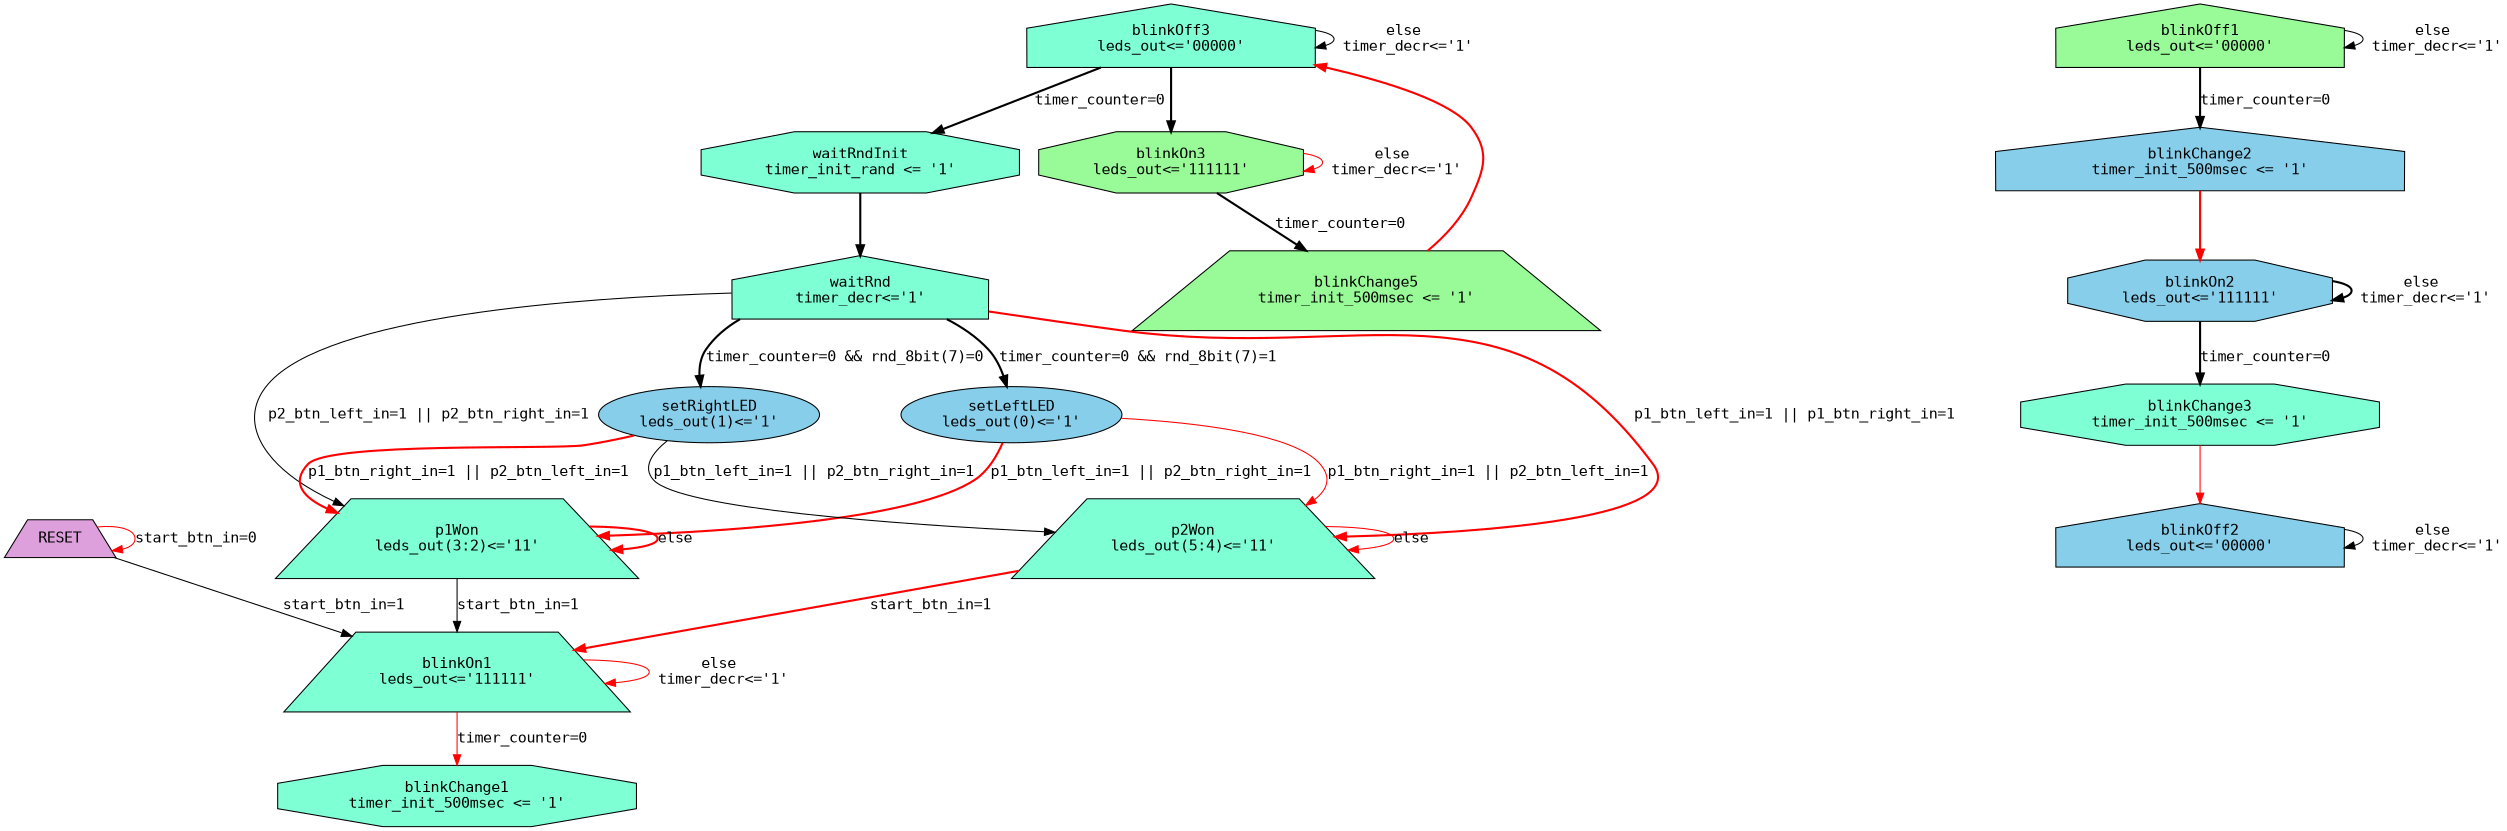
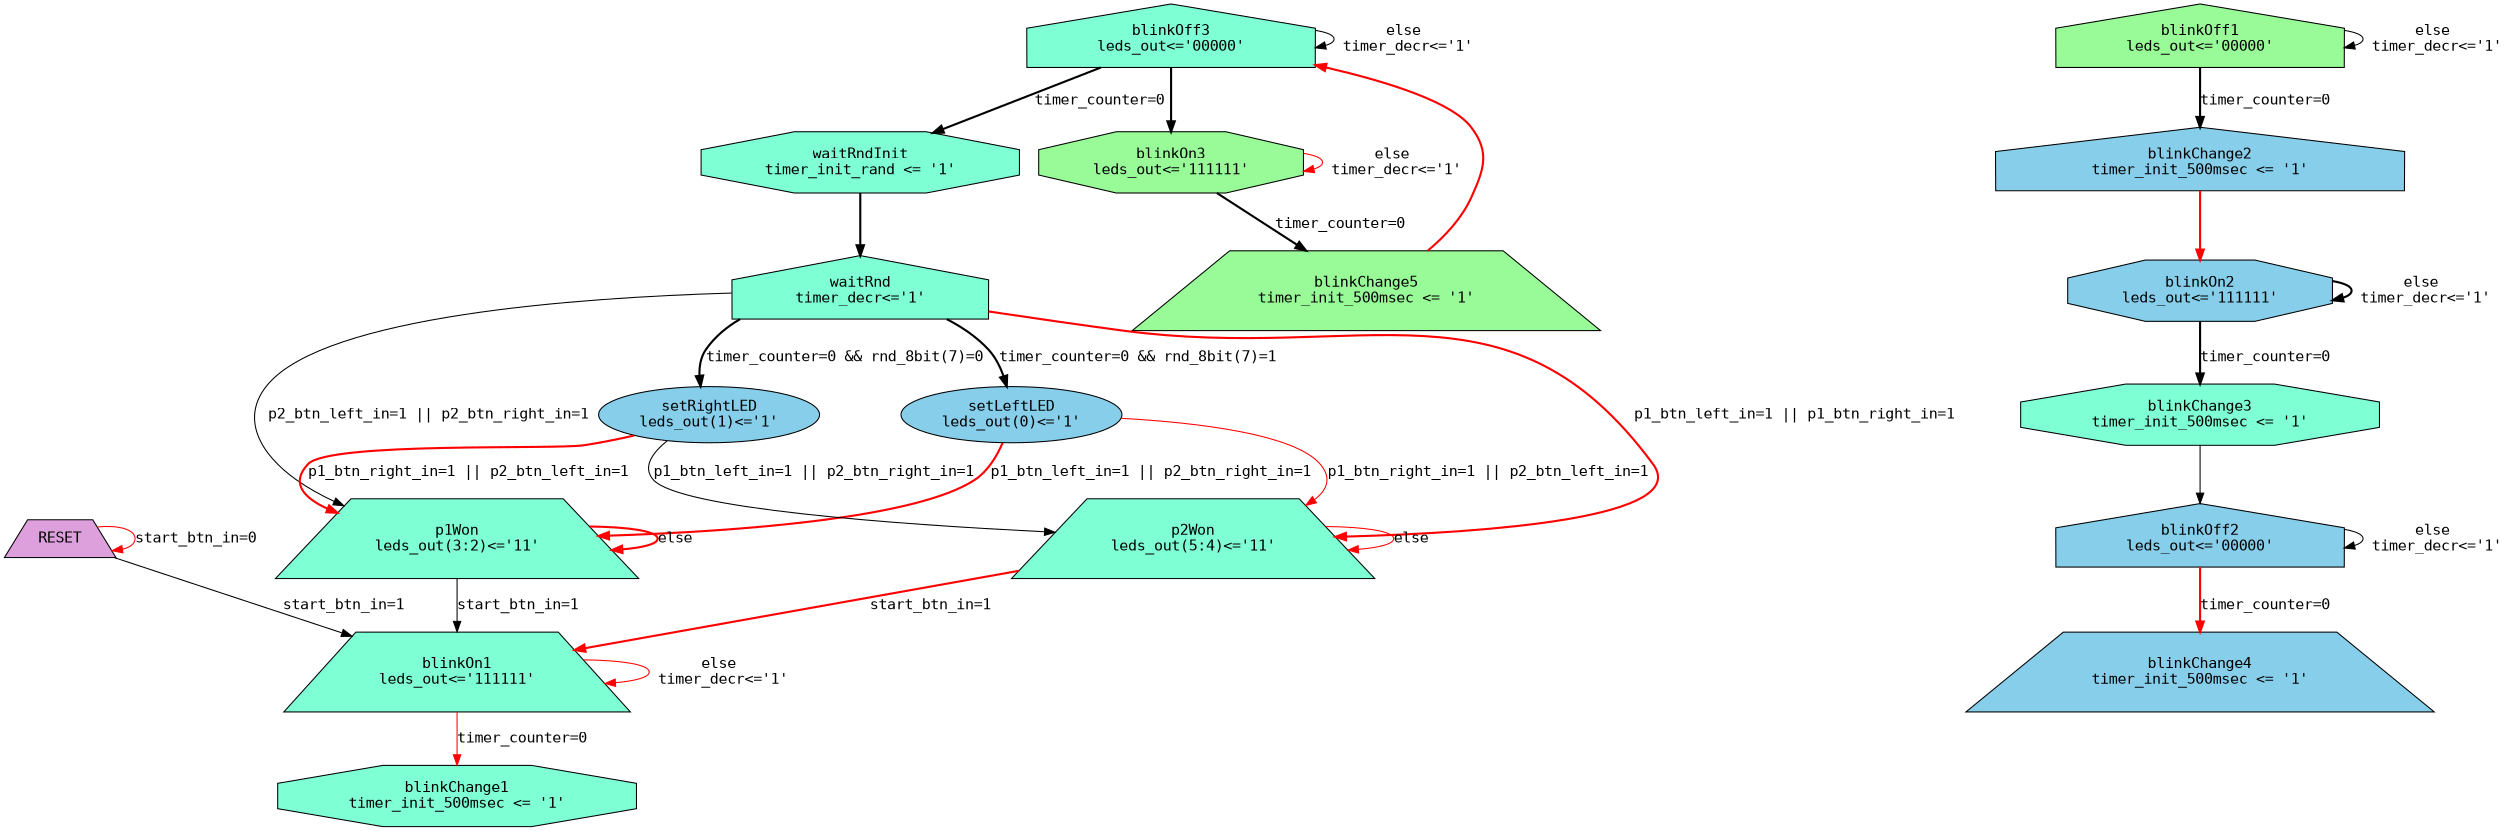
  digraph {
    fontname="DejaVu Sans Mono"
    node [fillcolor=aquamarine fontname="DejaVu Sans Mono" shape=trapezium style=filled]
    edge [color=black fontname="DejaVu Sans Mono" style=bold]
    n1 [fillcolor=plum label=RESET]
    n2 [label="blinkOn1\nleds_out<='111111'"]
    n3 [label="blinkChange1\ntimer_init_500msec <= '1'" shape=octagon]
    n4 [fillcolor=skyblue label="blinkOn2\nleds_out<='111111'" shape=octagon]
    n5 [label="blinkChange3\ntimer_init_500msec <= '1'" shape=octagon]
    n6 [fillcolor=skyblue label="blinkOff2\nleds_out<='00000'" shape=house]
    n7 [fillcolor=palegreen label="blinkOn3\nleds_out<='111111'" shape=octagon]
    n8 [fillcolor=palegreen label="blinkChange5\ntimer_init_500msec <= '1'"]
    n9 [label="blinkOff3\nleds_out<='00000'" shape=house]
    n10 [fillcolor=palegreen label="blinkOff1\nleds_out<='00000'" shape=house]
    n11 [fillcolor=skyblue label="blinkChange2\ntimer_init_500msec <= '1'" shape=house]
+   n12 [fillcolor=skyblue label="blinkChange4\ntimer_init_500msec <= '1'"]
    n13 [label="waitRndInit\ntimer_init_rand <= '1'" shape=octagon]
    n14 [label="waitRnd\ntimer_decr<='1'" shape=house]
    n15 [fillcolor=skyblue label="setLeftLED\nleds_out(0)<='1'" shape=ellipse]
    n16 [fillcolor=skyblue label="setRightLED\nleds_out(1)<='1'" shape=ellipse]
    n17 [label="p1Won\nleds_out(3:2)<='11'"]
    n18 [label="p2Won\nleds_out(5:4)<='11'"]
    n1 -> n1 [color=red label="start_btn_in=0" style=solid]
    n1 -> n2 [label="start_btn_in=1" style=solid]
    n2 -> n2 [color=red label="else\n timer_decr<='1'" style=solid]
    n2 -> n3 [color=red label="timer_counter=0" style=solid]
    n4 -> n4 [label="else\n timer_decr<='1'"]
    n4 -> n5 [label="timer_counter=0"]
-   n5 -> n6 [color=red style=solid]
+   n5 -> n6 [style=solid]
    n6 -> n6 [label="else\n timer_decr<='1'" style=solid]
+   n6 -> n12 [color=red label="timer_counter=0"]
    n7 -> n7 [color=red label="else\n timer_decr<='1'" style=solid]
    n7 -> n8 [label="timer_counter=0"]
    n8 -> n9 [color=red]
    n9 -> n7
    n9 -> n9 [label="else\n timer_decr<='1'" style=solid]
    n9 -> n13 [label="timer_counter=0"]
    n10 -> n10 [label="else\n timer_decr<='1'" style=solid]
    n10 -> n11 [label="timer_counter=0"]
    n11 -> n4 [color=red]
    n13 -> n14
    n14 -> n15 [label="timer_counter=0 && rnd_8bit(7)=1"]
    n14 -> n16 [label="timer_counter=0 && rnd_8bit(7)=0"]
    n14 -> n17 [label="p2_btn_left_in=1 || p2_btn_right_in=1" style=solid]
    n14 -> n18 [color=red label="p1_btn_left_in=1 || p1_btn_right_in=1"]
    n15 -> n17 [color=red label="p1_btn_left_in=1 || p2_btn_right_in=1"]
    n15 -> n18 [color=red label="p1_btn_right_in=1 || p2_btn_left_in=1" style=solid]
    n16 -> n17 [color=red label="p1_btn_right_in=1 || p2_btn_left_in=1"]
    n16 -> n18 [label="p1_btn_left_in=1 || p2_btn_right_in=1" style=solid]
    n17 -> n2 [label="start_btn_in=1" style=solid]
    n17 -> n17 [color=red label=else]
    n18 -> n2 [color=red label="start_btn_in=1"]
    n18 -> n18 [color=red label=else style=solid]
  }
